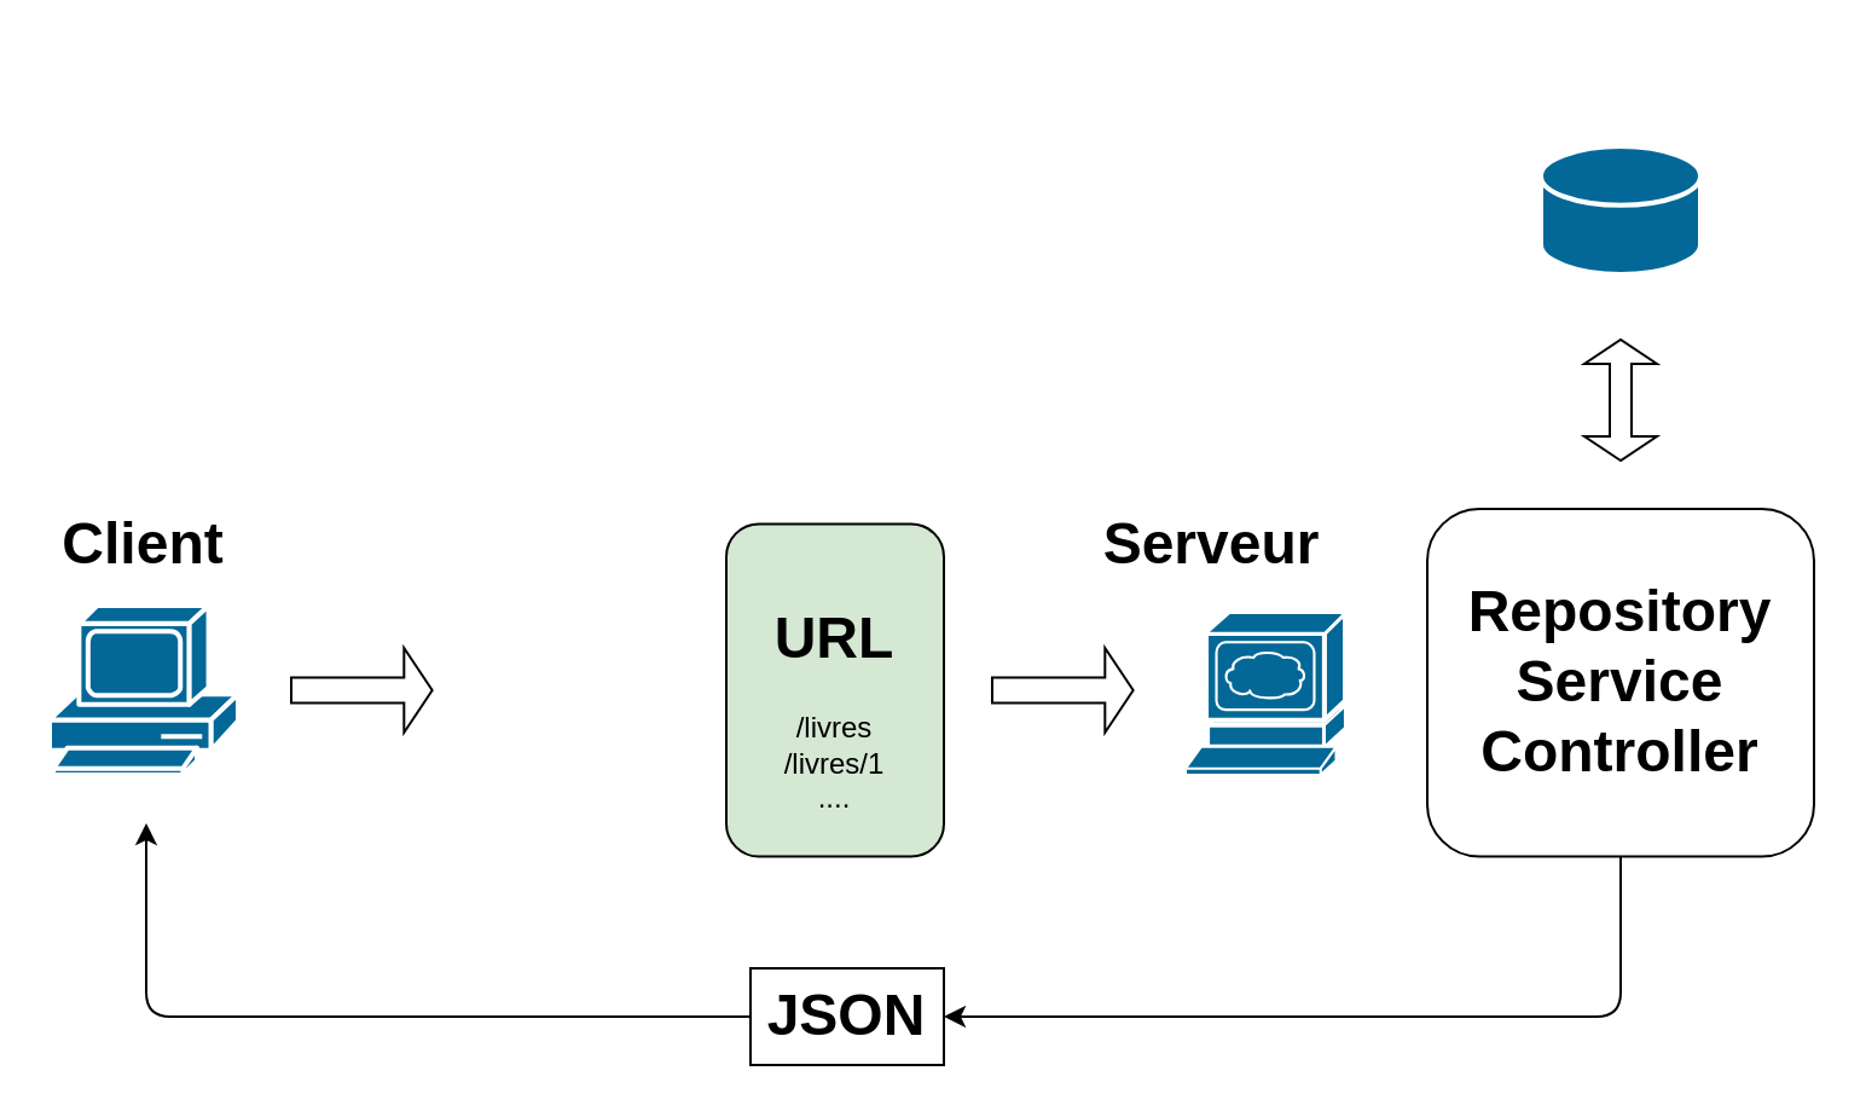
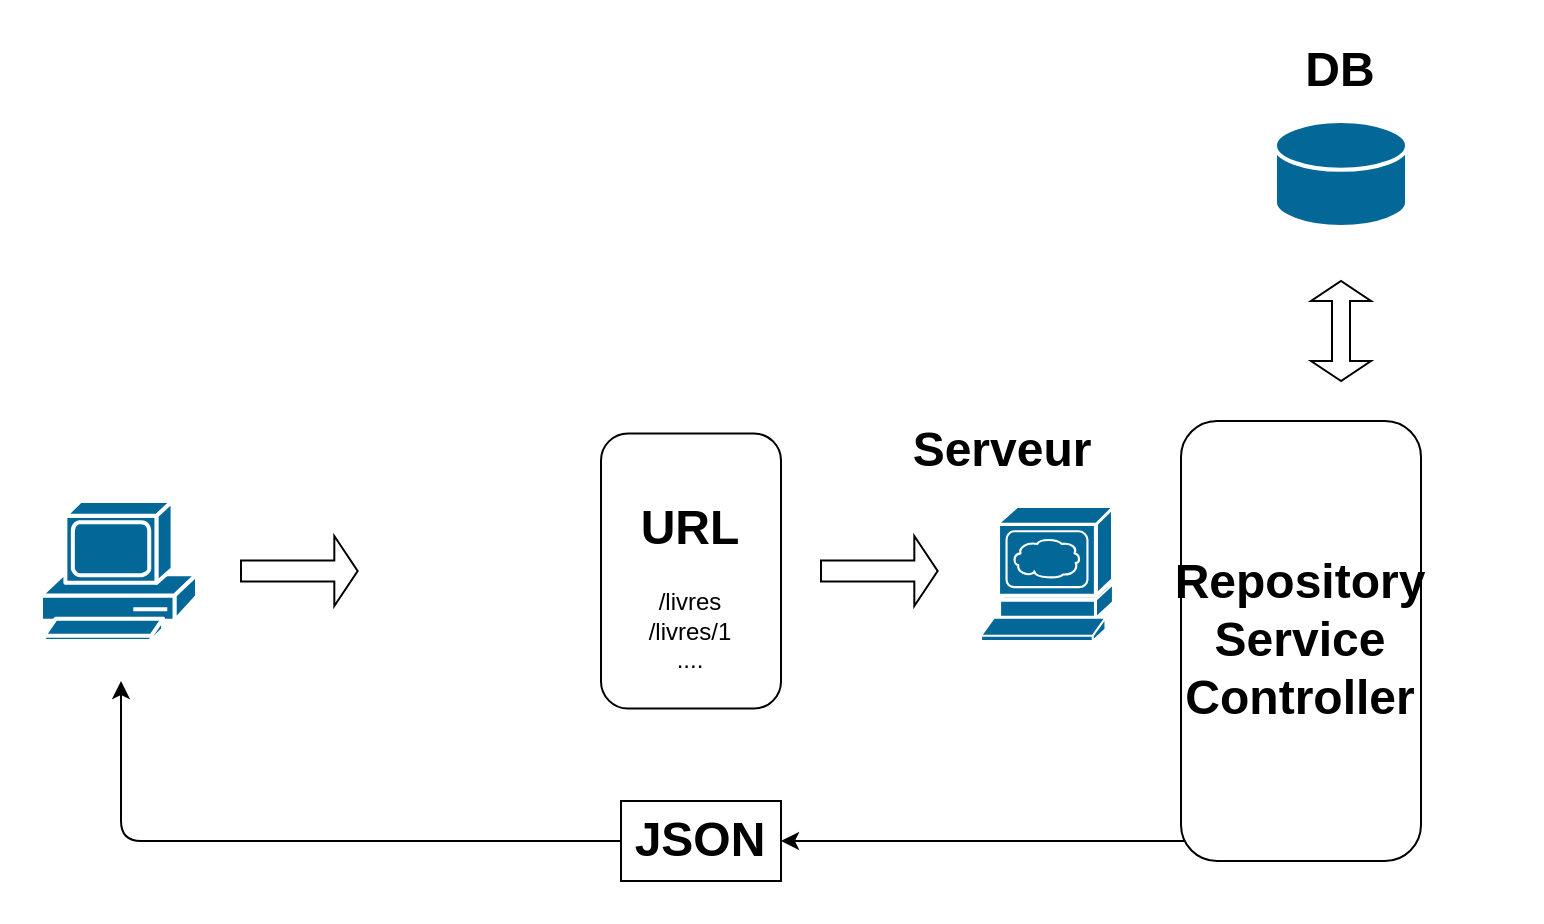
  <mxCell id="0" />
  <mxCell id="1" parent="0" />
  <mxCell id="2" value="" style="shape=mxgraph.cisco.computers_and_peripherals.pc;sketch=0;html=1;pointerEvents=1;dashed=0;fillColor=#036897;strokeColor=#ffffff;strokeWidth=2;verticalLabelPosition=bottom;verticalAlign=top;align=center;outlineConnect=0;" vertex="1" parent="1"><mxGeometry x="20" y="250" width="78" height="70" as="geometry" /></mxCell>
- <mxCell id="3" value="&lt;h1&gt;Client&lt;/h1&gt;" style="text;html=1;align=center;verticalAlign=middle;whiteSpace=wrap;rounded=0;" vertex="1" parent="1"><mxGeometry x="29" y="210" width="60" height="30" as="geometry" /></mxCell>
  <mxCell id="4" value="" style="shape=singleArrow;whiteSpace=wrap;html=1;" vertex="1" parent="1"><mxGeometry x="120" y="267.5" width="58.33" height="35" as="geometry" /></mxCell>
- <mxCell id="5" value="&lt;h1&gt;URL&lt;/h1&gt;&lt;div&gt;/livres&lt;/div&gt;&lt;div&gt;/livres/1&lt;/div&gt;&lt;div&gt;....&lt;/div&gt;" style="rounded=1;whiteSpace=wrap;html=1;fillColor=#d5e8d4;" vertex="1" parent="1"><mxGeometry x="300" y="216.25" width="90" height="137.5" as="geometry" /></mxCell>
+ <mxCell id="5" value="&lt;h1&gt;URL&lt;/h1&gt;&lt;div&gt;/livres&lt;/div&gt;&lt;div&gt;/livres/1&lt;/div&gt;&lt;div&gt;....&lt;/div&gt;" style="rounded=1;whiteSpace=wrap;html=1;" vertex="1" parent="1"><mxGeometry x="300" y="216.25" width="90" height="137.5" as="geometry" /></mxCell>
  <mxCell id="6" value="" style="shape=singleArrow;whiteSpace=wrap;html=1;" vertex="1" parent="1"><mxGeometry x="410" y="267.5" width="58.33" height="35" as="geometry" /></mxCell>
  <mxCell id="7" value="" style="shape=mxgraph.cisco.servers.www_server;sketch=0;html=1;pointerEvents=1;dashed=0;fillColor=#036897;strokeColor=#ffffff;strokeWidth=2;verticalLabelPosition=bottom;verticalAlign=top;align=center;outlineConnect=0;" vertex="1" parent="1"><mxGeometry x="490" y="253" width="66" height="67" as="geometry" /></mxCell>
  <mxCell id="8" value="&lt;h1&gt;Serveur&lt;/h1&gt;" style="text;html=1;align=center;verticalAlign=middle;whiteSpace=wrap;rounded=0;" vertex="1" parent="1"><mxGeometry x="471" y="210" width="60" height="30" as="geometry" /></mxCell>
  <mxCell id="9" style="edgeStyle=none;html=1;entryX=1;entryY=0.5;entryDx=0;entryDy=0;" edge="1" parent="1" source="10" target="15"><mxGeometry relative="1" as="geometry"><Array as="points"><mxPoint x="670" y="420" /></Array></mxGeometry></mxCell>
- <mxCell id="10" value="&lt;h1&gt;Repository&lt;br&gt;Service&lt;br&gt;Controller&lt;/h1&gt;" style="rounded=1;whiteSpace=wrap;html=1;" vertex="1" parent="1"><mxGeometry x="590" y="210" width="160" height="143.75" as="geometry" /></mxCell>
+ <mxCell id="10" value="&lt;h1&gt;Repository&lt;br&gt;Service&lt;br&gt;Controller&lt;/h1&gt;" style="rounded=1;whiteSpace=wrap;html=1;" vertex="1" parent="1"><mxGeometry x="590" y="210" width="120" height="220" as="geometry" /></mxCell>
  <mxCell id="11" value="" style="shape=mxgraph.cisco.storage.relational_database;sketch=0;html=1;pointerEvents=1;dashed=0;fillColor=#036897;strokeColor=#ffffff;strokeWidth=2;verticalLabelPosition=bottom;verticalAlign=top;align=center;outlineConnect=0;" vertex="1" parent="1"><mxGeometry x="637" y="60" width="66" height="53" as="geometry" /></mxCell>
  <mxCell id="12" value="" style="shape=doubleArrow;whiteSpace=wrap;html=1;rotation=-90;" vertex="1" parent="1"><mxGeometry x="645" y="150" width="50" height="30" as="geometry" /></mxCell>
+ <mxCell id="13" value="&lt;h1&gt;DB&lt;/h1&gt;" style="text;html=1;align=center;verticalAlign=middle;whiteSpace=wrap;rounded=0;" vertex="1" parent="1"><mxGeometry x="640" y="20" width="60" height="30" as="geometry" /></mxCell>
  <mxCell id="14" style="edgeStyle=none;html=1;" edge="1" parent="1" source="15"><mxGeometry relative="1" as="geometry"><mxPoint x="60" y="340" as="targetPoint" /><Array as="points"><mxPoint x="60" y="420" /></Array></mxGeometry></mxCell>
  <mxCell id="15" value="&lt;h1&gt;JSON&lt;/h1&gt;" style="whiteSpace=wrap;html=1;rounded=0;" vertex="1" parent="1"><mxGeometry x="310" y="400" width="80" height="40" as="geometry" /></mxCell>
